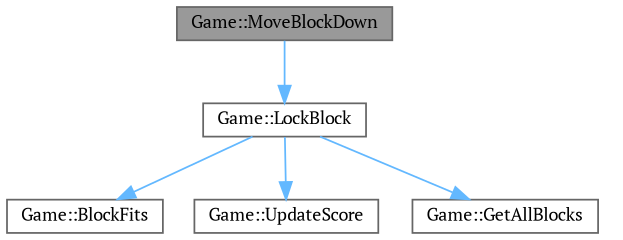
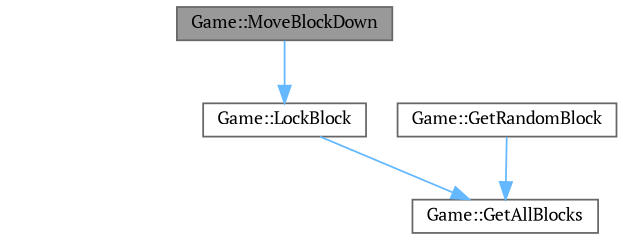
  digraph {
    fontname="PT Serif"
    rankdir=TB
    node [color=grey40 fillcolor=white fontname="PT Serif" fontsize=10 shape=box style=filled]
    edge [color=steelblue1 fontname="PT Serif" fontsize=10 labelfontname=Helvetica labelfontsize=10 style=solid]
    n1 [color=gray40 fillcolor=grey60 fontcolor=black height=0.2 label="Game::MoveBlockDown" width=0.4]
    n2 [height=0.2 label="Game::LockBlock" width=0.4]
-   n3 [height=0.2 label="Game::BlockFits" width=0.4]
-   n4 [height=0.2 label="Game::UpdateScore" width=0.4]
    n5 [height=0.2 label="Game::GetAllBlocks" width=0.4]
+   n6 [height=0.2 label="Game::GetRandomBlock" width=0.4]
    n1 -> n2
-   n2 -> n3
-   n2 -> n4
    n2 -> n5
+   n6 -> n5
  }
